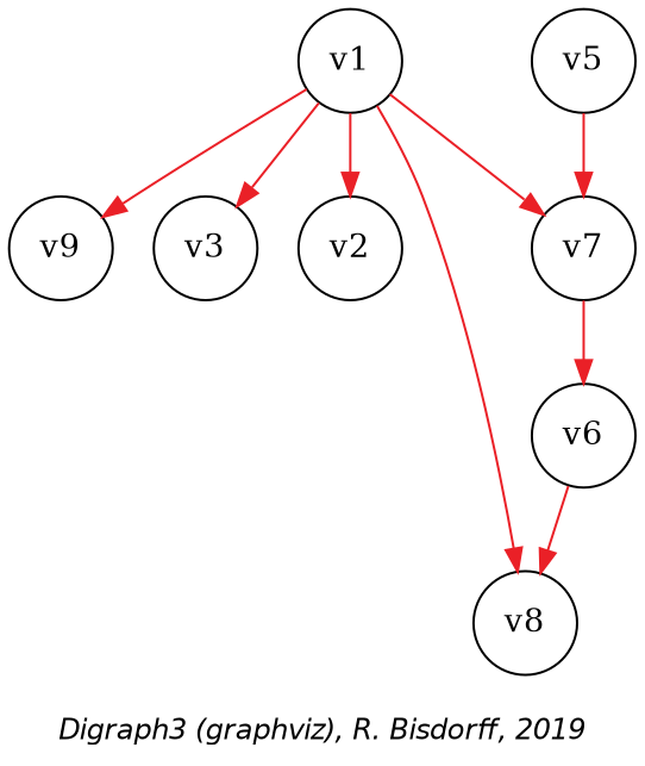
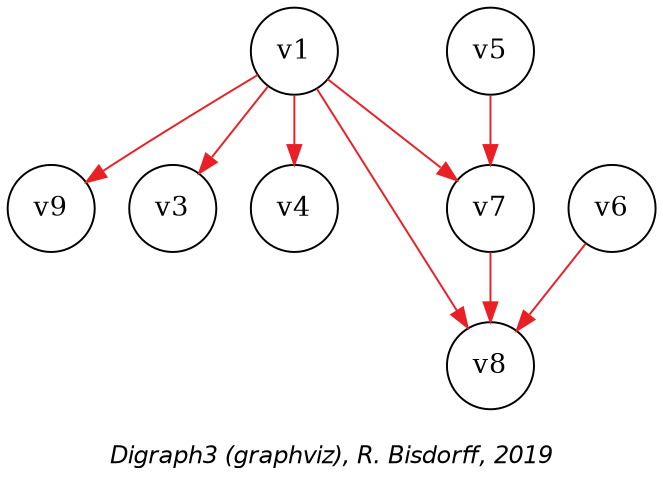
  strict graph {
    fontname="Helvetica-Oblique"
    fontsize=12
    label="\nDigraph3 (graphviz), R. Bisdorff, 2019"
    node [shape=circle]
    edge [arrowhead=normal arrowtail=none color="#EA2027" dir=forward style="setlinewidth(1)"]
    n1 [label=v1]
    n2 [label=v9]
    n3 [label=v3]
-   n4 [label=v2]
+   n4 [label=v4]
    n5 [label=v8]
    n6 [label=v7]
    n7 [label=v6]
    n8 [label=v5]
    n1 -- n2
    n1 -- n3
    n1 -- n4
    n1 -- n5
    n1 -- n6
-   n6 -- n7
+   n6 -- n5
    n7 -- n5
    n8 -- n6
  }
